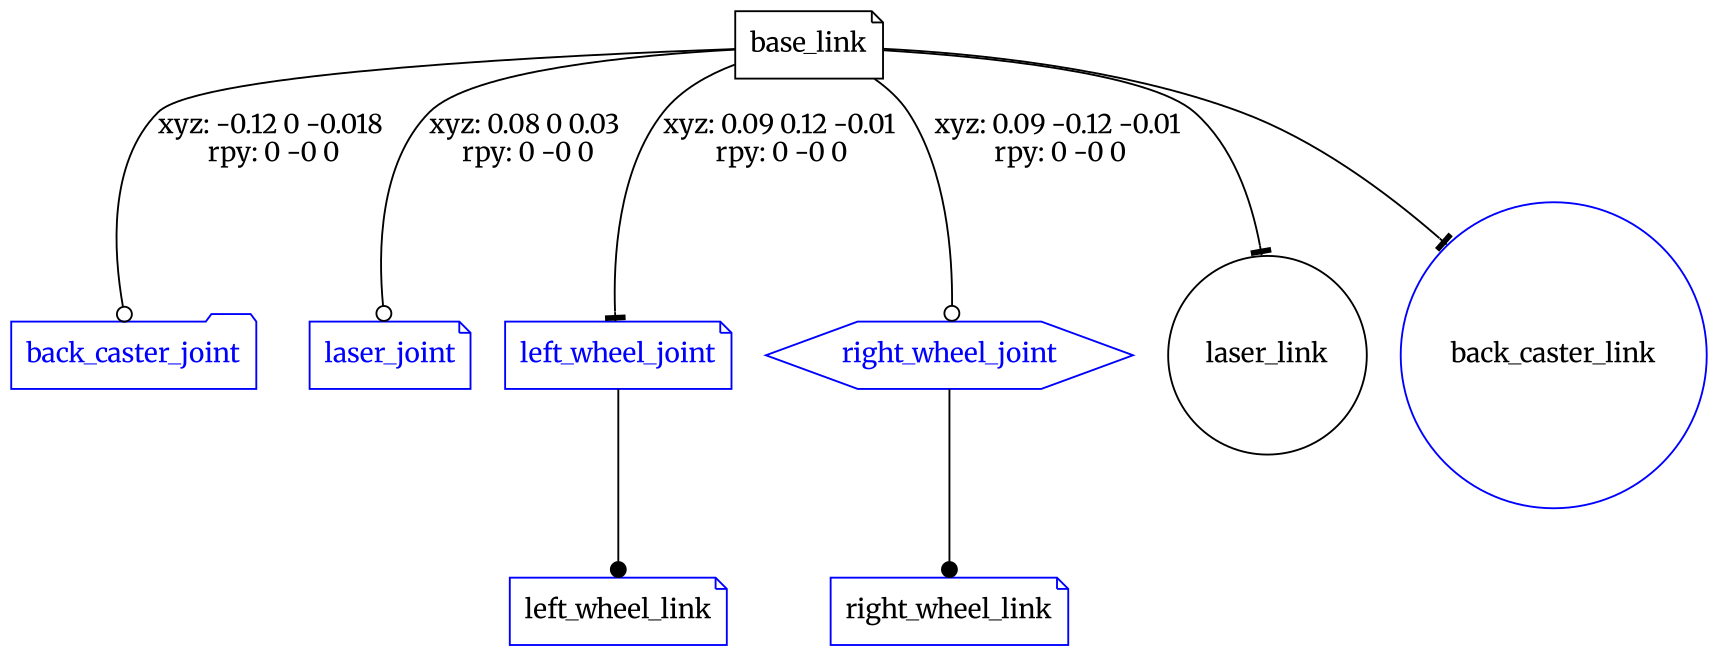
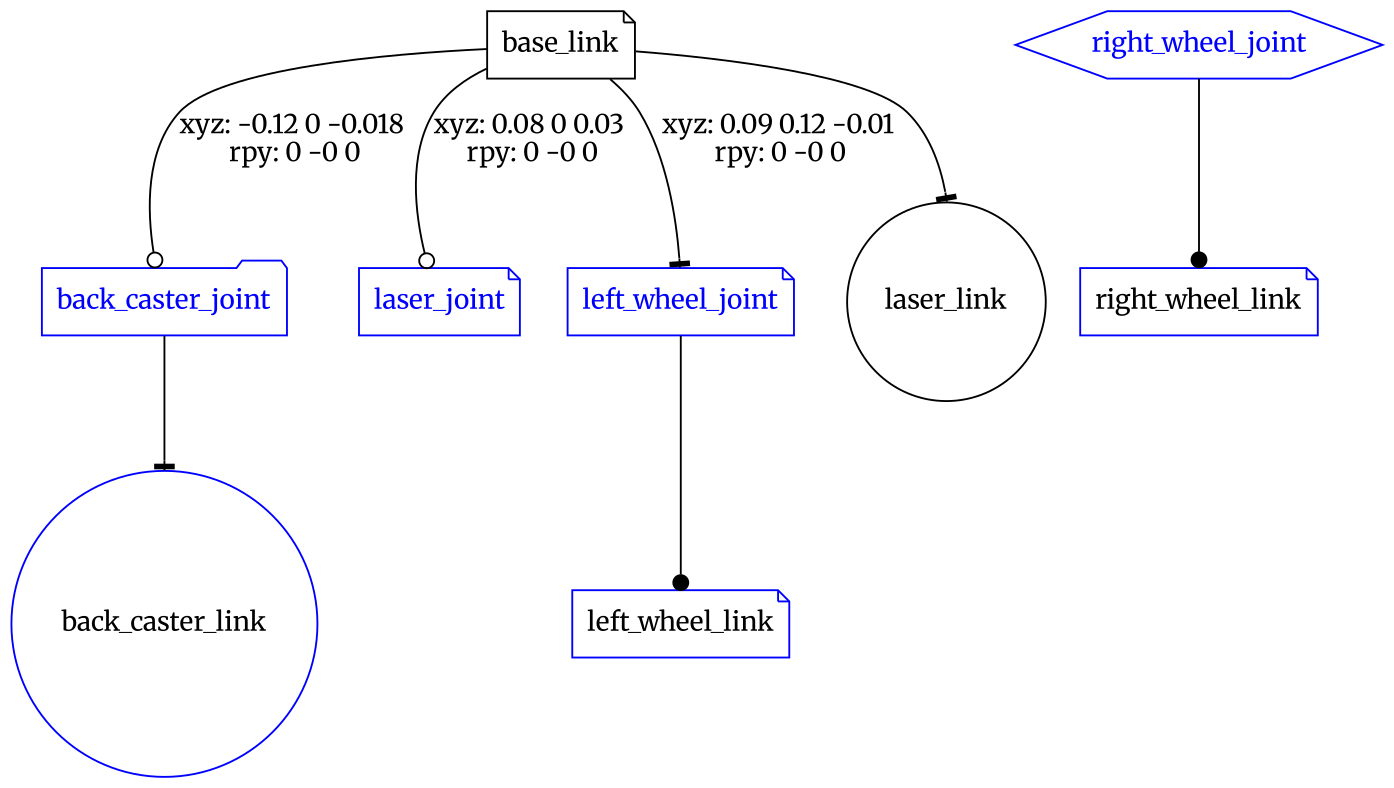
  digraph {
    fontname=Merriweather
    node [fontname=Merriweather shape=note color=blue]
    edge [arrowhead=odot fontname=Merriweather]
    n1 [label=base_link color=""]
    back_caster_joint [fontcolor=blue shape=folder]
    laser_joint [fontcolor=blue]
    left_wheel_joint [fontcolor=blue]
    right_wheel_joint [fontcolor=blue shape=hexagon]
    n6 [label=laser_link shape=circle color=""]
    n7 [label=back_caster_link shape=circle]
    n8 [label=left_wheel_link]
    n9 [label=right_wheel_link]
    n1 -> back_caster_joint [label="xyz: -0.12 0 -0.018 \nrpy: 0 -0 0"]
    n1 -> laser_joint [label="xyz: 0.08 0 0.03 \nrpy: 0 -0 0"]
    n1 -> left_wheel_joint [arrowhead=tee label="xyz: 0.09 0.12 -0.01 \nrpy: 0 -0 0"]
-   n1 -> right_wheel_joint [label="xyz: 0.09 -0.12 -0.01 \nrpy: 0 -0 0"]
    n1 -> n6 [arrowhead=tee]
-   n1 -> n7 [arrowhead=tee]
+   back_caster_joint -> n7 [arrowhead=tee]
    left_wheel_joint -> n8 [arrowhead=dot]
    right_wheel_joint -> n9 [arrowhead=dot]
  }
